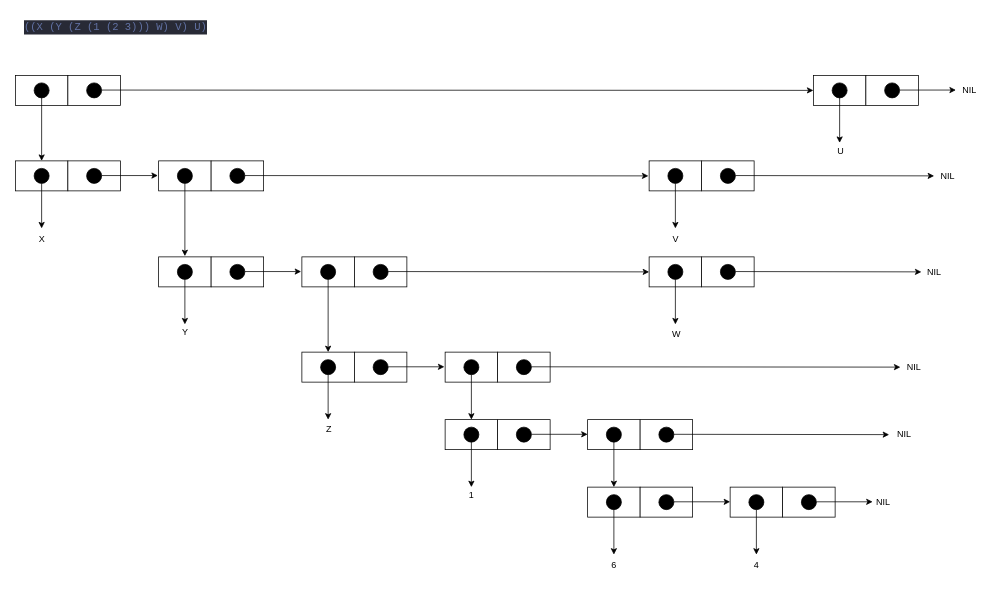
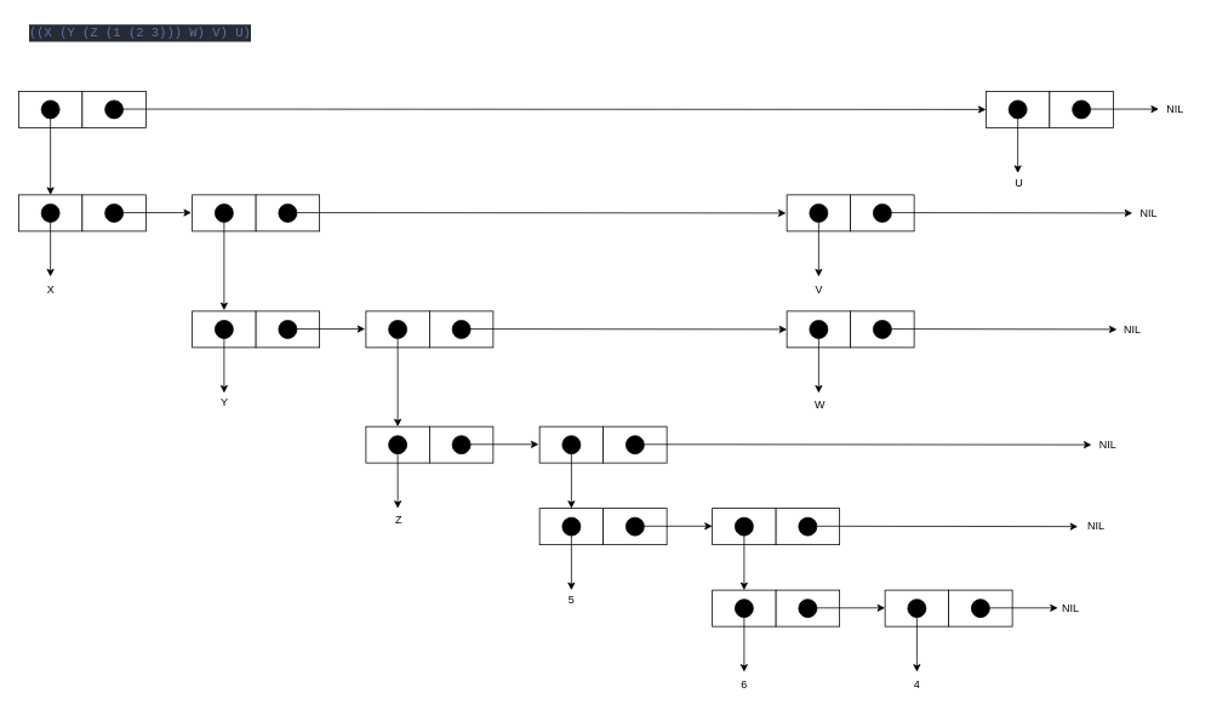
  <mxCell id="0" />
  <mxCell id="1" parent="0" />
  <mxCell id="2" value="&lt;div style=&quot;color: #f8f8f2;background-color: #282a36;font-family: Consolas, 'Courier New', monospace;font-weight: normal;font-size: 14px;line-height: 19px;white-space: pre;&quot;&gt;&lt;div&gt;&lt;span style=&quot;color: #6272a4;&quot;&gt;((X (Y (Z (1 (2 3))) W) V) U)&lt;/span&gt;&lt;/div&gt;&lt;/div&gt;" style="text;whiteSpace=wrap;html=1;" vertex="1" parent="1"><mxGeometry x="30" y="20" width="270" height="30" as="geometry" /></mxCell>
  <mxCell id="3" value="" style="rounded=0;whiteSpace=wrap;html=1;" vertex="1" parent="1"><mxGeometry x="20" y="100" width="70" height="40" as="geometry" /></mxCell>
  <mxCell id="4" value="" style="edgeStyle=none;html=1;rounded=0;entryX=0.5;entryY=0;entryDx=0;entryDy=0;" edge="1" parent="1" target="9"><mxGeometry relative="1" as="geometry"><mxPoint x="55" y="130" as="sourcePoint" /><mxPoint x="55" y="190" as="targetPoint" /></mxGeometry></mxCell>
  <mxCell id="5" value="" style="rounded=0;whiteSpace=wrap;html=1;" vertex="1" parent="1"><mxGeometry x="90" y="100" width="70" height="40" as="geometry" /></mxCell>
  <mxCell id="6" value="" style="ellipse;whiteSpace=wrap;html=1;aspect=fixed;fillColor=#000000;rounded=0;" vertex="1" parent="1"><mxGeometry x="115" y="110" width="20" height="20" as="geometry" /></mxCell>
  <mxCell id="7" value="" style="ellipse;whiteSpace=wrap;html=1;aspect=fixed;fillColor=#000000;rounded=0;" vertex="1" parent="1"><mxGeometry x="45" y="110" width="20" height="20" as="geometry" /></mxCell>
  <mxCell id="8" value="" style="edgeStyle=none;html=1;rounded=0;entryX=0;entryY=0.5;entryDx=0;entryDy=0;" edge="1" parent="1" target="94"><mxGeometry relative="1" as="geometry"><mxPoint x="210" y="119.58" as="targetPoint" /><mxPoint x="135" y="119.58" as="sourcePoint" /></mxGeometry></mxCell>
  <mxCell id="9" value="" style="rounded=0;whiteSpace=wrap;html=1;" vertex="1" parent="1"><mxGeometry x="20" y="214" width="70" height="40" as="geometry" /></mxCell>
  <mxCell id="10" value="" style="edgeStyle=none;html=1;rounded=0;" edge="1" parent="1"><mxGeometry relative="1" as="geometry"><mxPoint x="55" y="244" as="sourcePoint" /><mxPoint x="55" y="304" as="targetPoint" /></mxGeometry></mxCell>
  <mxCell id="11" value="" style="rounded=0;whiteSpace=wrap;html=1;" vertex="1" parent="1"><mxGeometry x="90" y="214" width="70" height="40" as="geometry" /></mxCell>
  <mxCell id="12" value="" style="ellipse;whiteSpace=wrap;html=1;aspect=fixed;fillColor=#000000;rounded=0;" vertex="1" parent="1"><mxGeometry x="115" y="224" width="20" height="20" as="geometry" /></mxCell>
  <mxCell id="13" value="" style="ellipse;whiteSpace=wrap;html=1;aspect=fixed;fillColor=#000000;rounded=0;" vertex="1" parent="1"><mxGeometry x="45" y="224" width="20" height="20" as="geometry" /></mxCell>
  <mxCell id="14" value="" style="edgeStyle=none;html=1;rounded=0;" edge="1" parent="1"><mxGeometry relative="1" as="geometry"><mxPoint x="210" y="233.58" as="targetPoint" /><mxPoint x="135" y="233.58" as="sourcePoint" /></mxGeometry></mxCell>
  <mxCell id="15" value="X" style="text;html=1;align=center;verticalAlign=middle;resizable=0;points=[];autosize=1;strokeColor=none;fillColor=none;rounded=0;" vertex="1" parent="1"><mxGeometry x="42" y="306" width="26" height="26" as="geometry" /></mxCell>
  <mxCell id="16" value="" style="rounded=0;whiteSpace=wrap;html=1;" vertex="1" parent="1"><mxGeometry x="211" y="214" width="70" height="40" as="geometry" /></mxCell>
  <mxCell id="17" value="" style="edgeStyle=none;html=1;rounded=0;" edge="1" parent="1"><mxGeometry relative="1" as="geometry"><mxPoint x="246" y="244" as="sourcePoint" /><mxPoint x="246" y="341" as="targetPoint" /></mxGeometry></mxCell>
  <mxCell id="18" value="" style="rounded=0;whiteSpace=wrap;html=1;" vertex="1" parent="1"><mxGeometry x="281" y="214" width="70" height="40" as="geometry" /></mxCell>
  <mxCell id="19" value="" style="ellipse;whiteSpace=wrap;html=1;aspect=fixed;fillColor=#000000;rounded=0;" vertex="1" parent="1"><mxGeometry x="306" y="224" width="20" height="20" as="geometry" /></mxCell>
  <mxCell id="20" value="" style="ellipse;whiteSpace=wrap;html=1;aspect=fixed;fillColor=#000000;rounded=0;" vertex="1" parent="1"><mxGeometry x="236" y="224" width="20" height="20" as="geometry" /></mxCell>
  <mxCell id="21" value="" style="edgeStyle=none;html=1;rounded=0;" edge="1" parent="1"><mxGeometry relative="1" as="geometry"><mxPoint x="864" y="234" as="targetPoint" /><mxPoint x="326" y="233.58" as="sourcePoint" /></mxGeometry></mxCell>
  <mxCell id="22" value="" style="rounded=0;whiteSpace=wrap;html=1;" vertex="1" parent="1"><mxGeometry x="211" y="342" width="70" height="40" as="geometry" /></mxCell>
  <mxCell id="23" value="" style="edgeStyle=none;html=1;rounded=0;" edge="1" parent="1"><mxGeometry relative="1" as="geometry"><mxPoint x="246" y="372" as="sourcePoint" /><mxPoint x="246" y="432" as="targetPoint" /></mxGeometry></mxCell>
  <mxCell id="24" value="" style="rounded=0;whiteSpace=wrap;html=1;" vertex="1" parent="1"><mxGeometry x="281" y="342" width="70" height="40" as="geometry" /></mxCell>
  <mxCell id="25" value="" style="ellipse;whiteSpace=wrap;html=1;aspect=fixed;fillColor=#000000;rounded=0;" vertex="1" parent="1"><mxGeometry x="306" y="352" width="20" height="20" as="geometry" /></mxCell>
  <mxCell id="26" value="" style="ellipse;whiteSpace=wrap;html=1;aspect=fixed;fillColor=#000000;rounded=0;" vertex="1" parent="1"><mxGeometry x="236" y="352" width="20" height="20" as="geometry" /></mxCell>
  <mxCell id="27" value="Y" style="text;html=1;align=center;verticalAlign=middle;resizable=0;points=[];autosize=1;strokeColor=none;fillColor=none;rounded=0;" vertex="1" parent="1"><mxGeometry x="233" y="430" width="26" height="26" as="geometry" /></mxCell>
  <mxCell id="28" value="" style="edgeStyle=none;html=1;rounded=0;" edge="1" parent="1"><mxGeometry relative="1" as="geometry"><mxPoint x="401" y="361.58" as="targetPoint" /><mxPoint x="326" y="361.58" as="sourcePoint" /></mxGeometry></mxCell>
  <mxCell id="29" value="" style="rounded=0;whiteSpace=wrap;html=1;" vertex="1" parent="1"><mxGeometry x="402" y="342" width="70" height="40" as="geometry" /></mxCell>
  <mxCell id="30" value="" style="edgeStyle=none;html=1;rounded=0;entryX=0.5;entryY=0;entryDx=0;entryDy=0;" edge="1" parent="1" target="35"><mxGeometry relative="1" as="geometry"><mxPoint x="437" y="372" as="sourcePoint" /><mxPoint x="437" y="432" as="targetPoint" /></mxGeometry></mxCell>
  <mxCell id="31" value="" style="rounded=0;whiteSpace=wrap;html=1;" vertex="1" parent="1"><mxGeometry x="472" y="342" width="70" height="40" as="geometry" /></mxCell>
  <mxCell id="32" value="" style="ellipse;whiteSpace=wrap;html=1;aspect=fixed;fillColor=#000000;rounded=0;" vertex="1" parent="1"><mxGeometry x="497" y="352" width="20" height="20" as="geometry" /></mxCell>
  <mxCell id="33" value="" style="ellipse;whiteSpace=wrap;html=1;aspect=fixed;fillColor=#000000;rounded=0;" vertex="1" parent="1"><mxGeometry x="427" y="352" width="20" height="20" as="geometry" /></mxCell>
  <mxCell id="34" value="" style="edgeStyle=none;html=1;rounded=0;entryX=0;entryY=0.5;entryDx=0;entryDy=0;" edge="1" parent="1" target="78"><mxGeometry relative="1" as="geometry"><mxPoint x="592" y="361.58" as="targetPoint" /><mxPoint x="517" y="361.58" as="sourcePoint" /></mxGeometry></mxCell>
  <mxCell id="35" value="" style="rounded=0;whiteSpace=wrap;html=1;" vertex="1" parent="1"><mxGeometry x="402" y="469" width="70" height="40" as="geometry" /></mxCell>
  <mxCell id="36" value="" style="edgeStyle=none;html=1;rounded=0;" edge="1" parent="1"><mxGeometry relative="1" as="geometry"><mxPoint x="437" y="499" as="sourcePoint" /><mxPoint x="437" y="559" as="targetPoint" /></mxGeometry></mxCell>
  <mxCell id="37" value="" style="rounded=0;whiteSpace=wrap;html=1;" vertex="1" parent="1"><mxGeometry x="472" y="469" width="70" height="40" as="geometry" /></mxCell>
  <mxCell id="38" value="" style="ellipse;whiteSpace=wrap;html=1;aspect=fixed;fillColor=#000000;rounded=0;" vertex="1" parent="1"><mxGeometry x="497" y="479" width="20" height="20" as="geometry" /></mxCell>
  <mxCell id="39" value="" style="ellipse;whiteSpace=wrap;html=1;aspect=fixed;fillColor=#000000;rounded=0;" vertex="1" parent="1"><mxGeometry x="427" y="479" width="20" height="20" as="geometry" /></mxCell>
  <mxCell id="40" value="" style="edgeStyle=none;html=1;rounded=0;" edge="1" parent="1"><mxGeometry relative="1" as="geometry"><mxPoint x="592" y="488.58" as="targetPoint" /><mxPoint x="517" y="488.58" as="sourcePoint" /></mxGeometry></mxCell>
  <mxCell id="41" value="Z" style="text;html=1;align=center;verticalAlign=middle;resizable=0;points=[];autosize=1;strokeColor=none;fillColor=none;rounded=0;" vertex="1" parent="1"><mxGeometry x="425" y="559" width="25" height="26" as="geometry" /></mxCell>
  <mxCell id="42" value="" style="rounded=0;whiteSpace=wrap;html=1;" vertex="1" parent="1"><mxGeometry x="593" y="469" width="70" height="40" as="geometry" /></mxCell>
  <mxCell id="43" value="" style="edgeStyle=none;html=1;rounded=0;" edge="1" parent="1"><mxGeometry relative="1" as="geometry"><mxPoint x="628" y="499" as="sourcePoint" /><mxPoint x="628" y="559" as="targetPoint" /></mxGeometry></mxCell>
  <mxCell id="44" value="" style="rounded=0;whiteSpace=wrap;html=1;" vertex="1" parent="1"><mxGeometry x="663" y="469" width="70" height="40" as="geometry" /></mxCell>
  <mxCell id="45" value="" style="ellipse;whiteSpace=wrap;html=1;aspect=fixed;fillColor=#000000;rounded=0;" vertex="1" parent="1"><mxGeometry x="688" y="479" width="20" height="20" as="geometry" /></mxCell>
  <mxCell id="46" value="" style="ellipse;whiteSpace=wrap;html=1;aspect=fixed;fillColor=#000000;rounded=0;" vertex="1" parent="1"><mxGeometry x="618" y="479" width="20" height="20" as="geometry" /></mxCell>
  <mxCell id="47" value="" style="edgeStyle=none;html=1;rounded=0;" edge="1" parent="1"><mxGeometry relative="1" as="geometry"><mxPoint x="1200" y="489" as="targetPoint" /><mxPoint x="708" y="488.58" as="sourcePoint" /></mxGeometry></mxCell>
  <mxCell id="48" value="" style="rounded=0;whiteSpace=wrap;html=1;" vertex="1" parent="1"><mxGeometry x="593" y="559" width="70" height="40" as="geometry" /></mxCell>
  <mxCell id="49" value="" style="edgeStyle=none;html=1;rounded=0;" edge="1" parent="1"><mxGeometry relative="1" as="geometry"><mxPoint x="628" y="589" as="sourcePoint" /><mxPoint x="628" y="649" as="targetPoint" /></mxGeometry></mxCell>
  <mxCell id="50" value="" style="rounded=0;whiteSpace=wrap;html=1;" vertex="1" parent="1"><mxGeometry x="663" y="559" width="70" height="40" as="geometry" /></mxCell>
  <mxCell id="51" value="" style="ellipse;whiteSpace=wrap;html=1;aspect=fixed;fillColor=#000000;rounded=0;" vertex="1" parent="1"><mxGeometry x="688" y="569" width="20" height="20" as="geometry" /></mxCell>
  <mxCell id="52" value="" style="ellipse;whiteSpace=wrap;html=1;aspect=fixed;fillColor=#000000;rounded=0;" vertex="1" parent="1"><mxGeometry x="618" y="569" width="20" height="20" as="geometry" /></mxCell>
  <mxCell id="53" value="" style="edgeStyle=none;html=1;rounded=0;" edge="1" parent="1"><mxGeometry relative="1" as="geometry"><mxPoint x="783" y="578.58" as="targetPoint" /><mxPoint x="708" y="578.58" as="sourcePoint" /></mxGeometry></mxCell>
- <mxCell id="54" value="1" style="text;html=1;align=center;verticalAlign=middle;resizable=0;points=[];autosize=1;strokeColor=none;fillColor=none;rounded=0;" vertex="1" parent="1"><mxGeometry x="615.5" y="647" width="25" height="26" as="geometry" /></mxCell>
+ <mxCell id="54" value="5" style="text;html=1;align=center;verticalAlign=middle;resizable=0;points=[];autosize=1;strokeColor=none;fillColor=none;rounded=0;" vertex="1" parent="1"><mxGeometry x="615.5" y="647" width="25" height="26" as="geometry" /></mxCell>
  <mxCell id="55" value="" style="rounded=0;whiteSpace=wrap;html=1;" vertex="1" parent="1"><mxGeometry x="783" y="559" width="70" height="40" as="geometry" /></mxCell>
  <mxCell id="56" value="" style="edgeStyle=none;html=1;rounded=0;" edge="1" parent="1"><mxGeometry relative="1" as="geometry"><mxPoint x="818" y="589" as="sourcePoint" /><mxPoint x="818" y="649" as="targetPoint" /></mxGeometry></mxCell>
  <mxCell id="57" value="" style="rounded=0;whiteSpace=wrap;html=1;" vertex="1" parent="1"><mxGeometry x="853" y="559" width="70" height="40" as="geometry" /></mxCell>
  <mxCell id="58" value="" style="ellipse;whiteSpace=wrap;html=1;aspect=fixed;fillColor=#000000;rounded=0;" vertex="1" parent="1"><mxGeometry x="878" y="569" width="20" height="20" as="geometry" /></mxCell>
  <mxCell id="59" value="" style="ellipse;whiteSpace=wrap;html=1;aspect=fixed;fillColor=#000000;rounded=0;" vertex="1" parent="1"><mxGeometry x="808" y="569" width="20" height="20" as="geometry" /></mxCell>
  <mxCell id="60" value="" style="edgeStyle=none;html=1;rounded=0;" edge="1" parent="1"><mxGeometry relative="1" as="geometry"><mxPoint x="1185" y="579" as="targetPoint" /><mxPoint x="898" y="578.58" as="sourcePoint" /></mxGeometry></mxCell>
  <mxCell id="61" value="" style="rounded=0;whiteSpace=wrap;html=1;" vertex="1" parent="1"><mxGeometry x="783" y="649" width="70" height="40" as="geometry" /></mxCell>
  <mxCell id="62" value="" style="edgeStyle=none;html=1;rounded=0;" edge="1" parent="1"><mxGeometry relative="1" as="geometry"><mxPoint x="818" y="679" as="sourcePoint" /><mxPoint x="818" y="739" as="targetPoint" /></mxGeometry></mxCell>
  <mxCell id="63" value="" style="rounded=0;whiteSpace=wrap;html=1;" vertex="1" parent="1"><mxGeometry x="853" y="649" width="70" height="40" as="geometry" /></mxCell>
  <mxCell id="64" value="" style="ellipse;whiteSpace=wrap;html=1;aspect=fixed;fillColor=#000000;rounded=0;" vertex="1" parent="1"><mxGeometry x="878" y="659" width="20" height="20" as="geometry" /></mxCell>
  <mxCell id="65" value="" style="ellipse;whiteSpace=wrap;html=1;aspect=fixed;fillColor=#000000;rounded=0;" vertex="1" parent="1"><mxGeometry x="808" y="659" width="20" height="20" as="geometry" /></mxCell>
  <mxCell id="66" value="" style="edgeStyle=none;html=1;rounded=0;" edge="1" parent="1"><mxGeometry relative="1" as="geometry"><mxPoint x="973" y="668.58" as="targetPoint" /><mxPoint x="898" y="668.58" as="sourcePoint" /></mxGeometry></mxCell>
  <mxCell id="67" value="6" style="text;html=1;align=center;verticalAlign=middle;resizable=0;points=[];autosize=1;strokeColor=none;fillColor=none;rounded=0;" vertex="1" parent="1"><mxGeometry x="805.5" y="740" width="25" height="26" as="geometry" /></mxCell>
  <mxCell id="68" value="" style="rounded=0;whiteSpace=wrap;html=1;" vertex="1" parent="1"><mxGeometry x="973" y="649" width="70" height="40" as="geometry" /></mxCell>
  <mxCell id="69" value="" style="edgeStyle=none;html=1;rounded=0;" edge="1" parent="1"><mxGeometry relative="1" as="geometry"><mxPoint x="1008" y="679" as="sourcePoint" /><mxPoint x="1008" y="739" as="targetPoint" /></mxGeometry></mxCell>
  <mxCell id="70" value="" style="rounded=0;whiteSpace=wrap;html=1;" vertex="1" parent="1"><mxGeometry x="1043" y="649" width="70" height="40" as="geometry" /></mxCell>
  <mxCell id="71" value="" style="ellipse;whiteSpace=wrap;html=1;aspect=fixed;fillColor=#000000;rounded=0;" vertex="1" parent="1"><mxGeometry x="1068" y="659" width="20" height="20" as="geometry" /></mxCell>
  <mxCell id="72" value="" style="ellipse;whiteSpace=wrap;html=1;aspect=fixed;fillColor=#000000;rounded=0;" vertex="1" parent="1"><mxGeometry x="998" y="659" width="20" height="20" as="geometry" /></mxCell>
  <mxCell id="73" value="" style="edgeStyle=none;html=1;rounded=0;" edge="1" parent="1"><mxGeometry relative="1" as="geometry"><mxPoint x="1163" y="668.58" as="targetPoint" /><mxPoint x="1088" y="668.58" as="sourcePoint" /></mxGeometry></mxCell>
  <mxCell id="74" value="4" style="text;html=1;align=center;verticalAlign=middle;resizable=0;points=[];autosize=1;strokeColor=none;fillColor=none;rounded=0;" vertex="1" parent="1"><mxGeometry x="995.5" y="740" width="25" height="26" as="geometry" /></mxCell>
  <mxCell id="75" value="NIL" style="text;html=1;align=center;verticalAlign=middle;resizable=0;points=[];autosize=1;strokeColor=none;fillColor=none;rounded=0;" vertex="1" parent="1"><mxGeometry x="1158" y="656" width="37" height="26" as="geometry" /></mxCell>
  <mxCell id="76" value="NIL" style="text;html=1;align=center;verticalAlign=middle;resizable=0;points=[];autosize=1;strokeColor=none;fillColor=none;rounded=0;" vertex="1" parent="1"><mxGeometry x="1186" y="566" width="37" height="26" as="geometry" /></mxCell>
  <mxCell id="77" value="NIL" style="text;html=1;align=center;verticalAlign=middle;resizable=0;points=[];autosize=1;strokeColor=none;fillColor=none;rounded=0;" vertex="1" parent="1"><mxGeometry x="1199" y="476" width="37" height="26" as="geometry" /></mxCell>
  <mxCell id="78" value="" style="rounded=0;whiteSpace=wrap;html=1;" vertex="1" parent="1"><mxGeometry x="865" y="342" width="70" height="40" as="geometry" /></mxCell>
  <mxCell id="79" value="" style="edgeStyle=none;html=1;rounded=0;" edge="1" parent="1"><mxGeometry relative="1" as="geometry"><mxPoint x="900" y="372" as="sourcePoint" /><mxPoint x="900" y="432" as="targetPoint" /></mxGeometry></mxCell>
  <mxCell id="80" value="" style="rounded=0;whiteSpace=wrap;html=1;" vertex="1" parent="1"><mxGeometry x="935" y="342" width="70" height="40" as="geometry" /></mxCell>
  <mxCell id="81" value="" style="ellipse;whiteSpace=wrap;html=1;aspect=fixed;fillColor=#000000;rounded=0;" vertex="1" parent="1"><mxGeometry x="960" y="352" width="20" height="20" as="geometry" /></mxCell>
  <mxCell id="82" value="" style="ellipse;whiteSpace=wrap;html=1;aspect=fixed;fillColor=#000000;rounded=0;" vertex="1" parent="1"><mxGeometry x="890" y="352" width="20" height="20" as="geometry" /></mxCell>
  <mxCell id="83" value="" style="edgeStyle=none;html=1;rounded=0;" edge="1" parent="1"><mxGeometry relative="1" as="geometry"><mxPoint x="1228" y="362" as="targetPoint" /><mxPoint x="980" y="361.58" as="sourcePoint" /></mxGeometry></mxCell>
  <mxCell id="84" value="W" style="text;html=1;align=center;verticalAlign=middle;resizable=0;points=[];autosize=1;strokeColor=none;fillColor=none;rounded=0;" vertex="1" parent="1"><mxGeometry x="886" y="432" width="29" height="26" as="geometry" /></mxCell>
  <mxCell id="85" value="NIL" style="text;html=1;align=center;verticalAlign=middle;resizable=0;points=[];autosize=1;strokeColor=none;fillColor=none;rounded=0;" vertex="1" parent="1"><mxGeometry x="1226" y="349" width="37" height="26" as="geometry" /></mxCell>
  <mxCell id="86" value="" style="rounded=0;whiteSpace=wrap;html=1;" vertex="1" parent="1"><mxGeometry x="865" y="214" width="70" height="40" as="geometry" /></mxCell>
  <mxCell id="87" value="" style="edgeStyle=none;html=1;rounded=0;" edge="1" parent="1"><mxGeometry relative="1" as="geometry"><mxPoint x="900" y="244" as="sourcePoint" /><mxPoint x="900" y="304" as="targetPoint" /></mxGeometry></mxCell>
  <mxCell id="88" value="" style="rounded=0;whiteSpace=wrap;html=1;" vertex="1" parent="1"><mxGeometry x="935" y="214" width="70" height="40" as="geometry" /></mxCell>
  <mxCell id="89" value="" style="ellipse;whiteSpace=wrap;html=1;aspect=fixed;fillColor=#000000;rounded=0;" vertex="1" parent="1"><mxGeometry x="960" y="224" width="20" height="20" as="geometry" /></mxCell>
  <mxCell id="90" value="" style="ellipse;whiteSpace=wrap;html=1;aspect=fixed;fillColor=#000000;rounded=0;" vertex="1" parent="1"><mxGeometry x="890" y="224" width="20" height="20" as="geometry" /></mxCell>
  <mxCell id="91" value="" style="edgeStyle=none;html=1;rounded=0;" edge="1" parent="1"><mxGeometry relative="1" as="geometry"><mxPoint x="1245" y="234" as="targetPoint" /><mxPoint x="980" y="233.58" as="sourcePoint" /></mxGeometry></mxCell>
  <mxCell id="92" value="V" style="text;html=1;align=center;verticalAlign=middle;resizable=0;points=[];autosize=1;strokeColor=none;fillColor=none;rounded=0;" vertex="1" parent="1"><mxGeometry x="887" y="306" width="26" height="26" as="geometry" /></mxCell>
  <mxCell id="93" value="NIL" style="text;html=1;align=center;verticalAlign=middle;resizable=0;points=[];autosize=1;strokeColor=none;fillColor=none;rounded=0;" vertex="1" parent="1"><mxGeometry x="1244" y="221" width="37" height="26" as="geometry" /></mxCell>
  <mxCell id="94" value="" style="rounded=0;whiteSpace=wrap;html=1;" vertex="1" parent="1"><mxGeometry x="1084" y="100" width="70" height="40" as="geometry" /></mxCell>
  <mxCell id="95" value="" style="edgeStyle=none;html=1;rounded=0;" edge="1" parent="1"><mxGeometry relative="1" as="geometry"><mxPoint x="1119" y="130" as="sourcePoint" /><mxPoint x="1119" y="190" as="targetPoint" /></mxGeometry></mxCell>
  <mxCell id="96" value="" style="rounded=0;whiteSpace=wrap;html=1;" vertex="1" parent="1"><mxGeometry x="1154" y="100" width="70" height="40" as="geometry" /></mxCell>
  <mxCell id="97" value="" style="ellipse;whiteSpace=wrap;html=1;aspect=fixed;fillColor=#000000;rounded=0;" vertex="1" parent="1"><mxGeometry x="1179" y="110" width="20" height="20" as="geometry" /></mxCell>
  <mxCell id="98" value="" style="ellipse;whiteSpace=wrap;html=1;aspect=fixed;fillColor=#000000;rounded=0;" vertex="1" parent="1"><mxGeometry x="1109" y="110" width="20" height="20" as="geometry" /></mxCell>
  <mxCell id="99" value="" style="edgeStyle=none;html=1;rounded=0;" edge="1" parent="1"><mxGeometry relative="1" as="geometry"><mxPoint x="1274" y="119.58" as="targetPoint" /><mxPoint x="1199" y="119.58" as="sourcePoint" /></mxGeometry></mxCell>
  <mxCell id="100" value="U" style="text;html=1;align=center;verticalAlign=middle;resizable=0;points=[];autosize=1;strokeColor=none;fillColor=none;rounded=0;" vertex="1" parent="1"><mxGeometry x="1106" y="188" width="27" height="26" as="geometry" /></mxCell>
  <mxCell id="101" value="NIL" style="text;html=1;align=center;verticalAlign=middle;resizable=0;points=[];autosize=1;strokeColor=none;fillColor=none;rounded=0;" vertex="1" parent="1"><mxGeometry x="1273" y="107" width="37" height="26" as="geometry" /></mxCell>
